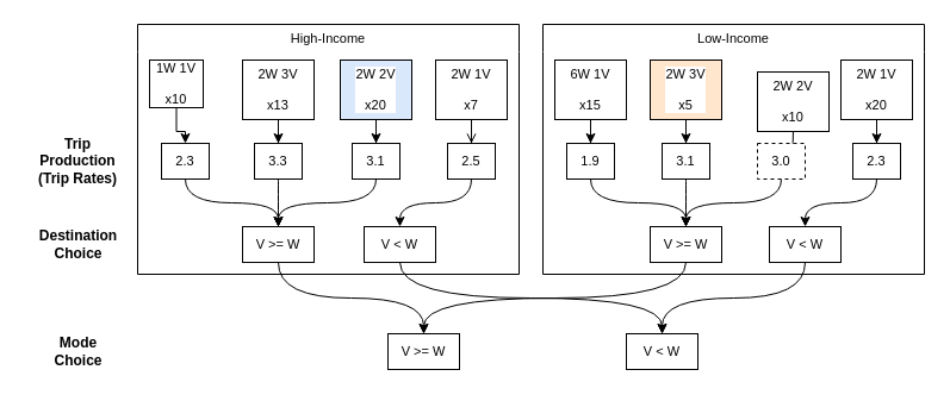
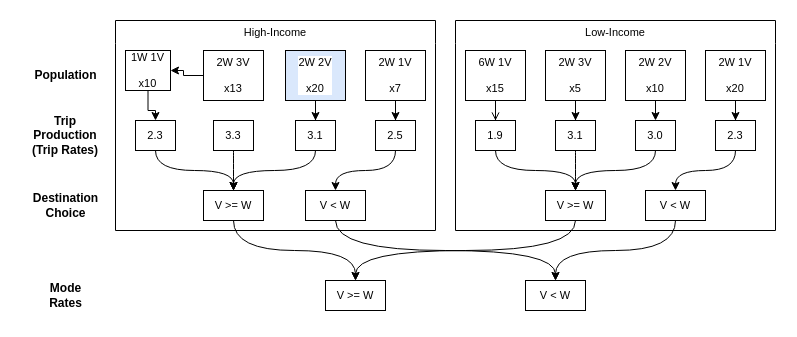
  <mxCell id="0" />
  <mxCell id="1" parent="0" />
  <mxCell id="2" value="" style="edgeStyle=orthogonalEdgeStyle;rounded=0;orthogonalLoop=1;jettySize=auto;html=1;movable=0;resizable=0;rotatable=0;deletable=0;editable=0;locked=1;connectable=0;" parent="1" source="44" target="42" edge="1"><mxGeometry relative="1" as="geometry" /></mxCell>
  <mxCell id="3" value="" style="edgeStyle=orthogonalEdgeStyle;rounded=0;orthogonalLoop=1;jettySize=auto;html=1;exitX=0.5;exitY=1;exitDx=0;exitDy=0;movable=0;resizable=0;rotatable=0;deletable=0;editable=0;locked=1;connectable=0;" parent="1" source="45" target="43" edge="1"><mxGeometry relative="1" as="geometry" /></mxCell>
- <mxCell id="4" value="" style="edgeStyle=orthogonalEdgeStyle;rounded=0;orthogonalLoop=1;jettySize=auto;html=1;movable=0;resizable=0;rotatable=0;deletable=0;editable=0;locked=1;connectable=0;" parent="1" source="46" target="48" edge="1"><mxGeometry relative="1" as="geometry" /></mxCell>
+ <mxCell id="4" value="" style="edgeStyle=orthogonalEdgeStyle;rounded=0;orthogonalLoop=1;jettySize=auto;html=1;movable=0;resizable=0;rotatable=0;deletable=0;editable=0;locked=1;connectable=0;endArrow=open;" parent="1" source="46" target="48" edge="1"><mxGeometry relative="1" as="geometry" /></mxCell>
  <mxCell id="5" value="" style="edgeStyle=orthogonalEdgeStyle;shape=connector;curved=1;rounded=0;orthogonalLoop=1;jettySize=auto;html=1;labelBackgroundColor=default;strokeColor=default;fontFamily=Helvetica;fontSize=11;fontColor=default;endArrow=classic;elbow=vertical;movable=0;resizable=0;rotatable=0;deletable=0;editable=0;locked=1;connectable=0;" parent="1" source="47" target="49" edge="1"><mxGeometry relative="1" as="geometry" /></mxCell>
  <mxCell id="6" value="Trip&lt;br&gt;Production (Trip Rates)" style="text;html=1;strokeColor=none;fillColor=default;align=center;verticalAlign=middle;whiteSpace=wrap;rounded=0;labelBackgroundColor=none;fontStyle=1" parent="1" vertex="1"><mxGeometry x="25" y="120" width="80" height="30" as="geometry" /></mxCell>
+ <mxCell id="7" value="Population" style="text;html=1;align=center;verticalAlign=middle;resizable=0;points=[];autosize=1;strokeColor=none;fillColor=default;labelBackgroundColor=none;rounded=0;fontStyle=1" parent="1" vertex="1"><mxGeometry x="20" y="60" width="90" height="30" as="geometry" /></mxCell>
  <mxCell id="8" style="orthogonalLoop=1;jettySize=auto;html=1;entryX=0.5;entryY=0;entryDx=0;entryDy=0;exitX=0.5;exitY=1;exitDx=0;exitDy=0;edgeStyle=orthogonalEdgeStyle;curved=1;rounded=0;" parent="1" source="42" target="31" edge="1"><mxGeometry relative="1" as="geometry" /></mxCell>
  <mxCell id="9" style="orthogonalLoop=1;jettySize=auto;html=1;exitX=0.5;exitY=1;exitDx=0;exitDy=0;entryX=0.5;entryY=0;entryDx=0;entryDy=0;edgeStyle=orthogonalEdgeStyle;curved=1;rounded=0;" parent="1" source="28" target="13" edge="1"><mxGeometry relative="1" as="geometry" /></mxCell>
  <mxCell id="10" style="orthogonalLoop=1;jettySize=auto;html=1;exitX=0.5;exitY=1;exitDx=0;exitDy=0;edgeStyle=orthogonalEdgeStyle;curved=1;rounded=0;entryX=0.5;entryY=0;entryDx=0;entryDy=0;" parent="1" source="43" target="31" edge="1"><mxGeometry relative="1" as="geometry"><mxPoint x="245" y="300" as="targetPoint" /></mxGeometry></mxCell>
  <mxCell id="11" style="rounded=0;orthogonalLoop=1;jettySize=auto;html=1;exitX=0.5;exitY=1;exitDx=0;exitDy=0;entryX=0.5;entryY=0;entryDx=0;entryDy=0;edgeStyle=orthogonalEdgeStyle;elbow=vertical;curved=1;" parent="1" source="31" target="21" edge="1"><mxGeometry relative="1" as="geometry" /></mxCell>
  <mxCell id="12" style="rounded=0;orthogonalLoop=1;jettySize=auto;html=1;exitX=0.5;exitY=1;exitDx=0;exitDy=0;entryX=0.5;entryY=0;entryDx=0;entryDy=0;edgeStyle=orthogonalEdgeStyle;elbow=vertical;curved=1;" parent="1" source="13" target="20" edge="1"><mxGeometry relative="1" as="geometry" /></mxCell>
  <mxCell id="13" value="V &amp;lt; W" style="rounded=0;whiteSpace=wrap;html=1;labelBackgroundColor=default;endArrow=classic;fontSize=11;" parent="1" vertex="1"><mxGeometry x="305" y="190" width="60" height="30" as="geometry" /></mxCell>
  <mxCell id="14" style="orthogonalLoop=1;jettySize=auto;html=1;entryX=0.5;entryY=0;entryDx=0;entryDy=0;exitX=0.5;exitY=1;exitDx=0;exitDy=0;rounded=0;edgeStyle=orthogonalEdgeStyle;curved=1;" parent="1" source="48" target="34" edge="1"><mxGeometry relative="1" as="geometry"><mxPoint x="775" y="230" as="sourcePoint" /></mxGeometry></mxCell>
  <mxCell id="15" style="orthogonalLoop=1;jettySize=auto;html=1;entryX=0.5;entryY=0;entryDx=0;entryDy=0;rounded=0;edgeStyle=orthogonalEdgeStyle;curved=1;exitX=0.5;exitY=1;exitDx=0;exitDy=0;" parent="1" source="36" target="19" edge="1"><mxGeometry relative="1" as="geometry"><mxPoint x="915" y="320" as="sourcePoint" /></mxGeometry></mxCell>
  <mxCell id="16" style="orthogonalLoop=1;jettySize=auto;html=1;rounded=0;edgeStyle=orthogonalEdgeStyle;curved=1;exitX=0.5;exitY=1;exitDx=0;exitDy=0;entryX=0.5;entryY=0;entryDx=0;entryDy=0;" parent="1" source="49" target="34" edge="1"><mxGeometry relative="1" as="geometry"><mxPoint x="875" y="290" as="targetPoint" /><mxPoint x="975" y="290" as="sourcePoint" /></mxGeometry></mxCell>
  <mxCell id="17" style="rounded=0;orthogonalLoop=1;jettySize=auto;html=1;entryX=0.5;entryY=0;entryDx=0;entryDy=0;edgeStyle=orthogonalEdgeStyle;elbow=vertical;curved=1;exitX=0.5;exitY=1;exitDx=0;exitDy=0;" parent="1" source="34" target="21" edge="1"><mxGeometry relative="1" as="geometry"><mxPoint x="405" y="205" as="sourcePoint" /></mxGeometry></mxCell>
  <mxCell id="18" style="orthogonalLoop=1;jettySize=auto;html=1;exitX=0.5;exitY=1;exitDx=0;exitDy=0;entryX=0.5;entryY=0;entryDx=0;entryDy=0;strokeColor=default;rounded=0;edgeStyle=orthogonalEdgeStyle;elbow=vertical;curved=1;" parent="1" source="19" target="20" edge="1"><mxGeometry relative="1" as="geometry" /></mxCell>
  <mxCell id="19" value="V &amp;lt; W" style="rounded=0;whiteSpace=wrap;html=1;labelBackgroundColor=default;endArrow=classic;fontSize=11;" parent="1" vertex="1"><mxGeometry x="645" y="190" width="60" height="30" as="geometry" /></mxCell>
  <mxCell id="20" value="V &amp;lt; W" style="rounded=0;whiteSpace=wrap;html=1;labelBackgroundColor=default;endArrow=classic;fontSize=11;" parent="1" vertex="1"><mxGeometry x="525" y="280" width="60" height="30" as="geometry" /></mxCell>
  <mxCell id="21" value="V &amp;gt;= W" style="rounded=0;whiteSpace=wrap;html=1;labelBackgroundColor=default;endArrow=classic;fontSize=11;" parent="1" vertex="1"><mxGeometry x="325" y="280" width="60" height="30" as="geometry" /></mxCell>
  <mxCell id="22" value="Destination&lt;br&gt;Choice" style="text;html=1;align=center;verticalAlign=middle;resizable=0;points=[];autosize=1;strokeColor=none;fillColor=default;rounded=0;fontStyle=1" parent="1" vertex="1"><mxGeometry x="20" y="185" width="90" height="40" as="geometry" /></mxCell>
- <mxCell id="23" value="Mode&lt;br&gt;Choice" style="text;html=1;align=center;verticalAlign=middle;resizable=0;points=[];autosize=1;strokeColor=none;fillColor=default;rounded=0;fontStyle=1" parent="1" vertex="1"><mxGeometry y="275" width="60" height="40" as="geometry" x="35" /></mxCell>
+ <mxCell id="23" value="Mode&lt;br&gt;Rates" style="text;html=1;align=center;verticalAlign=middle;resizable=0;points=[];autosize=1;strokeColor=none;fillColor=default;rounded=0;fontStyle=1" parent="1" vertex="1"><mxGeometry y="275" width="60" height="40" as="geometry" x="35" /></mxCell>
  <mxCell id="24" value="High-Income" style="swimlane;whiteSpace=wrap;rounded=0;labelBackgroundColor=none;strokeColor=default;fontFamily=Helvetica;fontSize=11;fontColor=default;fillColor=default;fontStyle=0;html=1;swimlaneLine=0;" parent="1" vertex="1"><mxGeometry x="115" y="20" width="320" height="210" as="geometry"><mxRectangle x="80" y="20" width="110" height="30" as="alternateBounds" /></mxGeometry></mxCell>
  <mxCell id="25" value="3.3" style="rounded=0;whiteSpace=wrap;html=1;labelBackgroundColor=default;endArrow=classic;fontSize=11;movable=1;resizable=1;rotatable=1;deletable=1;editable=1;locked=0;connectable=1;" parent="24" vertex="1"><mxGeometry x="98" y="100" width="40" height="30" as="geometry" /></mxCell>
  <mxCell id="26" value="2W 3V&lt;br&gt;&lt;br&gt;x13" style="rounded=0;whiteSpace=wrap;html=1;labelBackgroundColor=default;endArrow=classic;fontSize=11;movable=1;resizable=1;rotatable=1;deletable=1;editable=1;locked=0;connectable=1;" parent="24" vertex="1"><mxGeometry x="88" y="30" width="60" height="50" as="geometry" /></mxCell>
- <mxCell id="27" value="" style="edgeStyle=orthogonalEdgeStyle;rounded=0;orthogonalLoop=1;jettySize=auto;html=1;movable=0;resizable=0;rotatable=0;deletable=0;editable=0;locked=1;connectable=0;" parent="24" source="26" target="25" edge="1"><mxGeometry relative="1" as="geometry" /></mxCell>
+ <mxCell id="27" value="" style="edgeStyle=orthogonalEdgeStyle;rounded=0;orthogonalLoop=1;jettySize=auto;html=1;movable=0;resizable=0;rotatable=0;deletable=0;editable=0;locked=1;connectable=0;" parent="24" source="26" target="44" edge="1"><mxGeometry relative="1" as="geometry" /></mxCell>
  <mxCell id="28" value="2.5" style="rounded=0;whiteSpace=wrap;html=1;labelBackgroundColor=default;endArrow=classic;fontSize=11;movable=1;resizable=1;rotatable=1;deletable=1;editable=1;locked=0;connectable=1;" parent="24" vertex="1"><mxGeometry x="260" y="100" width="40" height="30" as="geometry" /></mxCell>
  <mxCell id="29" value="2W 1V&lt;br&gt;&lt;br&gt;x7" style="rounded=0;whiteSpace=wrap;html=1;labelBackgroundColor=default;endArrow=classic;fontSize=11;movable=1;resizable=1;rotatable=1;deletable=1;editable=1;locked=0;connectable=1;" parent="24" vertex="1"><mxGeometry x="250" y="30" width="60" height="50" as="geometry" /></mxCell>
- <mxCell id="30" value="" style="edgeStyle=orthogonalEdgeStyle;rounded=0;orthogonalLoop=1;jettySize=auto;html=1;movable=0;resizable=0;rotatable=0;deletable=0;editable=0;locked=1;connectable=0;endArrow=open;" parent="24" source="29" target="28" edge="1"><mxGeometry relative="1" as="geometry" /></mxCell>
+ <mxCell id="30" value="" style="edgeStyle=orthogonalEdgeStyle;rounded=0;orthogonalLoop=1;jettySize=auto;html=1;movable=0;resizable=0;rotatable=0;deletable=0;editable=0;locked=1;connectable=0;" parent="24" source="29" target="28" edge="1"><mxGeometry relative="1" as="geometry" /></mxCell>
  <mxCell id="31" value="V &amp;gt;= W" style="rounded=0;whiteSpace=wrap;html=1;labelBackgroundColor=default;endArrow=classic;fontSize=11;" parent="24" vertex="1"><mxGeometry x="88" y="170" width="60" height="30" as="geometry" /></mxCell>
  <mxCell id="32" style="orthogonalLoop=1;jettySize=auto;html=1;exitX=0.5;exitY=1;exitDx=0;exitDy=0;edgeStyle=orthogonalEdgeStyle;curved=1;rounded=0;entryX=0.5;entryY=0;entryDx=0;entryDy=0;" parent="24" source="25" target="31" edge="1"><mxGeometry relative="1" as="geometry"><mxPoint x="150" y="280" as="targetPoint" /></mxGeometry></mxCell>
  <mxCell id="33" value="Low-Income" style="swimlane;whiteSpace=wrap;html=1;rounded=0;labelBackgroundColor=none;strokeColor=default;fontFamily=Helvetica;fontSize=11;fontColor=default;fillColor=default;fontStyle=0;swimlaneLine=0;" parent="1" vertex="1"><mxGeometry x="455" y="20" width="320" height="210" as="geometry"><mxRectangle x="80" y="20" width="110" height="30" as="alternateBounds" /></mxGeometry></mxCell>
  <mxCell id="34" value="V &amp;gt;= W" style="rounded=0;whiteSpace=wrap;html=1;labelBackgroundColor=default;endArrow=classic;fontSize=11;" parent="33" vertex="1"><mxGeometry x="90" y="170" width="60" height="30" as="geometry" /></mxCell>
  <mxCell id="35" value="2W 1V&lt;br&gt;&lt;br&gt;x20" style="rounded=0;whiteSpace=wrap;html=1;labelBackgroundColor=default;endArrow=classic;fontSize=11;movable=1;resizable=1;rotatable=1;deletable=1;editable=1;locked=0;connectable=1;" parent="33" vertex="1"><mxGeometry x="250" y="30" width="60" height="50" as="geometry" /></mxCell>
  <mxCell id="36" value="2.3" style="rounded=0;whiteSpace=wrap;html=1;labelBackgroundColor=default;endArrow=classic;fontSize=11;movable=1;resizable=1;rotatable=1;deletable=1;editable=1;locked=0;connectable=1;" parent="33" vertex="1"><mxGeometry x="260" y="100" width="40" height="30" as="geometry" /></mxCell>
  <mxCell id="37" value="" style="edgeStyle=orthogonalEdgeStyle;rounded=0;orthogonalLoop=1;jettySize=auto;html=1;movable=0;resizable=0;rotatable=0;deletable=0;editable=0;locked=1;connectable=0;" parent="33" source="35" target="36" edge="1"><mxGeometry relative="1" as="geometry" /></mxCell>
- <mxCell id="38" value="2W 3V&lt;br&gt;&lt;br&gt;x5" style="rounded=0;whiteSpace=wrap;html=1;labelBackgroundColor=default;endArrow=classic;fontSize=11;movable=1;resizable=1;rotatable=1;deletable=1;editable=1;locked=0;connectable=1;fillColor=#ffe6cc;" parent="33" vertex="1"><mxGeometry x="90" y="30" width="60" height="50" as="geometry" /></mxCell>
+ <mxCell id="38" value="2W 3V&lt;br&gt;&lt;br&gt;x5" style="rounded=0;whiteSpace=wrap;html=1;labelBackgroundColor=default;endArrow=classic;fontSize=11;movable=1;resizable=1;rotatable=1;deletable=1;editable=1;locked=0;connectable=1;" parent="33" vertex="1"><mxGeometry x="90" y="30" width="60" height="50" as="geometry" /></mxCell>
  <mxCell id="39" value="3.1" style="rounded=0;whiteSpace=wrap;html=1;labelBackgroundColor=default;endArrow=classic;fontSize=11;movable=1;resizable=1;rotatable=1;deletable=1;editable=1;locked=0;connectable=1;" parent="33" vertex="1"><mxGeometry x="100" y="100" width="40" height="30" as="geometry" /></mxCell>
  <mxCell id="40" value="" style="edgeStyle=orthogonalEdgeStyle;rounded=0;orthogonalLoop=1;jettySize=auto;html=1;movable=0;resizable=0;rotatable=0;deletable=0;editable=0;locked=1;connectable=0;" parent="33" source="38" target="39" edge="1"><mxGeometry relative="1" as="geometry" /></mxCell>
  <mxCell id="41" style="orthogonalLoop=1;jettySize=auto;html=1;rounded=0;edgeStyle=orthogonalEdgeStyle;curved=1;exitX=0.5;exitY=1;exitDx=0;exitDy=0;entryX=0.5;entryY=0;entryDx=0;entryDy=0;" parent="33" source="39" target="34" edge="1"><mxGeometry relative="1" as="geometry"><mxPoint x="440" y="280" as="targetPoint" /><mxPoint x="710" y="250" as="sourcePoint" /></mxGeometry></mxCell>
  <mxCell id="42" value="2.3" style="rounded=0;whiteSpace=wrap;html=1;labelBackgroundColor=default;shadow=0;glass=0;endArrow=classic;fontSize=11;movable=1;resizable=1;rotatable=1;deletable=1;editable=1;locked=0;connectable=1;" parent="1" vertex="1"><mxGeometry x="135" y="120" width="40" height="30" as="geometry" /></mxCell>
  <mxCell id="43" value="3.1" style="rounded=0;whiteSpace=wrap;html=1;labelBackgroundColor=default;endArrow=classic;fontSize=11;movable=1;resizable=1;rotatable=1;deletable=1;editable=1;locked=0;connectable=1;" parent="1" vertex="1"><mxGeometry x="295" y="120" width="40" height="30" as="geometry" /></mxCell>
  <mxCell id="44" value="1W 1V&lt;br&gt;&lt;br&gt;x10" style="rounded=0;whiteSpace=wrap;html=1;labelBackgroundColor=default;endArrow=classic;fontSize=11;movable=0;resizable=0;rotatable=0;deletable=0;editable=0;locked=1;connectable=0;" parent="1" vertex="1"><mxGeometry x="125" y="50" width="45" height="40" as="geometry" /></mxCell>
  <mxCell id="45" value="2W 2V&lt;br&gt;&lt;br&gt;x20" style="rounded=0;whiteSpace=wrap;html=1;labelBackgroundColor=default;endArrow=classic;fontSize=11;movable=1;resizable=1;rotatable=1;deletable=1;editable=1;locked=0;connectable=1;fillColor=#dae8fc;" parent="1" vertex="1"><mxGeometry x="285" y="50" width="60" height="50" as="geometry" /></mxCell>
  <mxCell id="46" value="6W 1V&lt;br&gt;&lt;br&gt;x15" style="rounded=0;whiteSpace=wrap;html=1;labelBackgroundColor=default;endArrow=classic;fontSize=11;movable=0;resizable=0;rotatable=0;deletable=0;editable=0;locked=1;connectable=0;" parent="1" vertex="1"><mxGeometry x="465" y="50" width="60" height="50" as="geometry" /></mxCell>
- <mxCell id="47" value="2W 2V&lt;br&gt;&lt;br&gt;x10" style="rounded=0;whiteSpace=wrap;html=1;labelBackgroundColor=default;endArrow=classic;fontSize=11;movable=0;resizable=0;rotatable=0;deletable=0;editable=0;locked=1;connectable=0;" parent="1" vertex="1"><mxGeometry x="635" y="60" width="60" height="50" as="geometry" /></mxCell>
+ <mxCell id="47" value="2W 2V&lt;br&gt;&lt;br&gt;x10" style="rounded=0;whiteSpace=wrap;html=1;labelBackgroundColor=default;endArrow=classic;fontSize=11;movable=0;resizable=0;rotatable=0;deletable=0;editable=0;locked=1;connectable=0;" parent="1" vertex="1"><mxGeometry x="625" y="50" width="60" height="50" as="geometry" /></mxCell>
  <mxCell id="48" value="1.9" style="rounded=0;whiteSpace=wrap;html=1;labelBackgroundColor=default;endArrow=classic;fontSize=11;movable=0;resizable=0;rotatable=0;deletable=0;editable=0;locked=1;connectable=0;" parent="1" vertex="1"><mxGeometry x="475" y="120" width="40" height="30" as="geometry" /></mxCell>
- <mxCell id="49" value="3.0" style="rounded=0;whiteSpace=wrap;html=1;labelBackgroundColor=default;endArrow=classic;fontSize=11;movable=1;resizable=1;rotatable=1;deletable=1;editable=1;locked=0;connectable=1;dashed=1;" parent="1" vertex="1"><mxGeometry x="635" y="120" width="40" height="30" as="geometry" /></mxCell>
+ <mxCell id="49" value="3.0" style="rounded=0;whiteSpace=wrap;html=1;labelBackgroundColor=default;endArrow=classic;fontSize=11;movable=1;resizable=1;rotatable=1;deletable=1;editable=1;locked=0;connectable=1;" parent="1" vertex="1"><mxGeometry x="635" y="120" width="40" height="30" as="geometry" /></mxCell>
